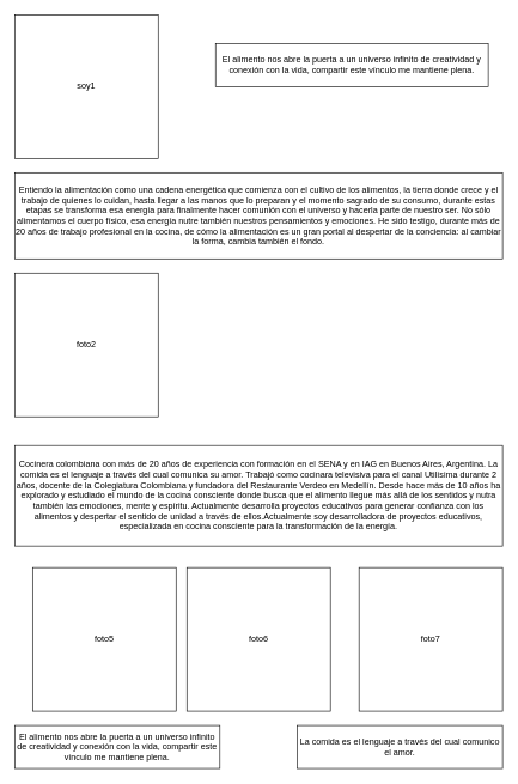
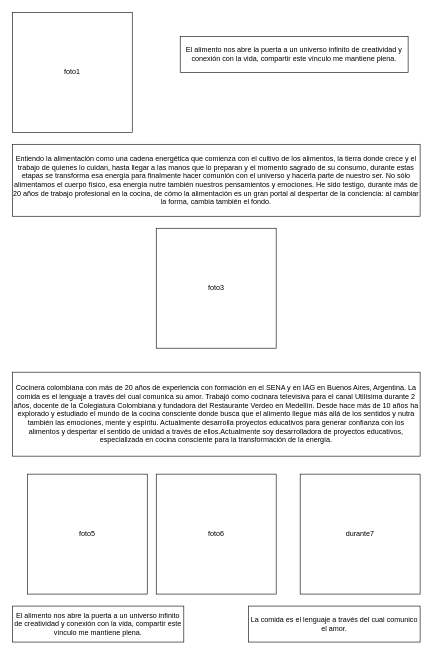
  <mxCell id="0" />
  <mxCell id="1" parent="0" />
  <mxCell id="2" value="El alimento nos abre la puerta a un universo infinito de creatividad y conexión con la vida, compartir este vínculo me mantiene plena." style="rounded=0;whiteSpace=wrap;html=1;" parent="1" vertex="1"><mxGeometry x="20" y="1010" width="286" height="60" as="geometry" /></mxCell>
- <mxCell id="3" value="soy1" style="whiteSpace=wrap;html=1;aspect=fixed;" parent="1" vertex="1"><mxGeometry x="20" y="20" width="200" height="200" as="geometry" /></mxCell>
+ <mxCell id="3" value="foto1" style="whiteSpace=wrap;html=1;aspect=fixed;" parent="1" vertex="1"><mxGeometry x="20" y="20" width="200" height="200" as="geometry" /></mxCell>
  <mxCell id="4" value="El alimento nos abre la puerta a un universo infinito de creatividad y conexión con la vida, compartir este vínculo me mantiene plena." style="whiteSpace=wrap;html=1;" parent="1" vertex="1"><mxGeometry x="300" y="60" width="380" height="60" as="geometry" /></mxCell>
  <mxCell id="5" value="Entiendo la alimentación como una cadena energética que comienza con el cultivo de los alimentos, la tierra donde crece y el trabajo de quienes lo cuidan, hasta llegar a las manos que lo preparan y el momento sagrado de su consumo, durante estas etapas se transforma esa energía para finalmente hacer comunión con el universo y hacerla parte de nuestro ser. No sólo alimentamos el cuerpo físico, esa energía nutre también nuestros pensamientos y emociones. He sido testigo, durante más de 20 años de trabajo profesional en la cocina, de cómo la alimentación es un gran portal al despertar de la conciencia: al cambiar la forma, cambia también el fondo." style="whiteSpace=wrap;html=1;strokeColor=#000000;fillColor=white;" parent="1" vertex="1"><mxGeometry x="20" y="240" width="680" height="120" as="geometry" /></mxCell>
- <mxCell id="6" value="foto2" style="whiteSpace=wrap;html=1;aspect=fixed;strokeColor=#000000;fillColor=white;" parent="1" vertex="1"><mxGeometry x="20" y="380" width="200" height="200" as="geometry" /></mxCell>
+ <mxCell id="7" value="foto3" style="whiteSpace=wrap;html=1;aspect=fixed;strokeColor=#000000;fillColor=white;" parent="1" vertex="1"><mxGeometry x="260" y="380" width="200" height="200" as="geometry" /></mxCell>
  <mxCell id="8" value="Cocinera colombiana con más de 20 años de experiencia con formación en el SENA y en IAG en Buenos Aires, Argentina. La comida es el lenguaje a través del cual comunica su amor. Trabajó como cocinara televisiva para el canal Utilísima durante 2 años, docente de la Colegiatura Colombiana y fundadora del Restaurante Verdeo en Medellín. Desde hace más de 10 años ha explorado y estudiado el mundo de la cocina consciente donde busca que el alimento llegue más allá de los sentidos y nutra también las emociones, mente y espíritu. Actualmente desarrolla proyectos educativos para generar confianza con los alimentos y despertar el sentido de unidad a través de ellos.Actualmente soy desarrolladora de proyectos educativos, especializada en cocina consciente para la transformación de la energía." style="whiteSpace=wrap;html=1;" parent="1" vertex="1"><mxGeometry x="20" y="620" width="680" height="140" as="geometry" /></mxCell>
  <mxCell id="9" value="foto5" style="whiteSpace=wrap;html=1;aspect=fixed;" parent="1" vertex="1"><mxGeometry x="45" y="790" width="200" height="200" as="geometry" /></mxCell>
  <mxCell id="10" value="foto6" style="whiteSpace=wrap;html=1;aspect=fixed;" parent="1" vertex="1"><mxGeometry x="260" y="790" width="200" height="200" as="geometry" /></mxCell>
- <mxCell id="11" value="foto7" style="whiteSpace=wrap;html=1;aspect=fixed;" parent="1" vertex="1"><mxGeometry x="500" y="790" width="200" height="200" as="geometry" /></mxCell>
+ <mxCell id="11" value="durante7" style="whiteSpace=wrap;html=1;aspect=fixed;" parent="1" vertex="1"><mxGeometry x="500" y="790" width="200" height="200" as="geometry" /></mxCell>
  <mxCell id="12" value="La comida es el lenguaje a través del cual comunico el amor." style="rounded=0;whiteSpace=wrap;html=1;" vertex="1" parent="1"><mxGeometry x="414" y="1010" width="286" height="60" as="geometry" /></mxCell>
